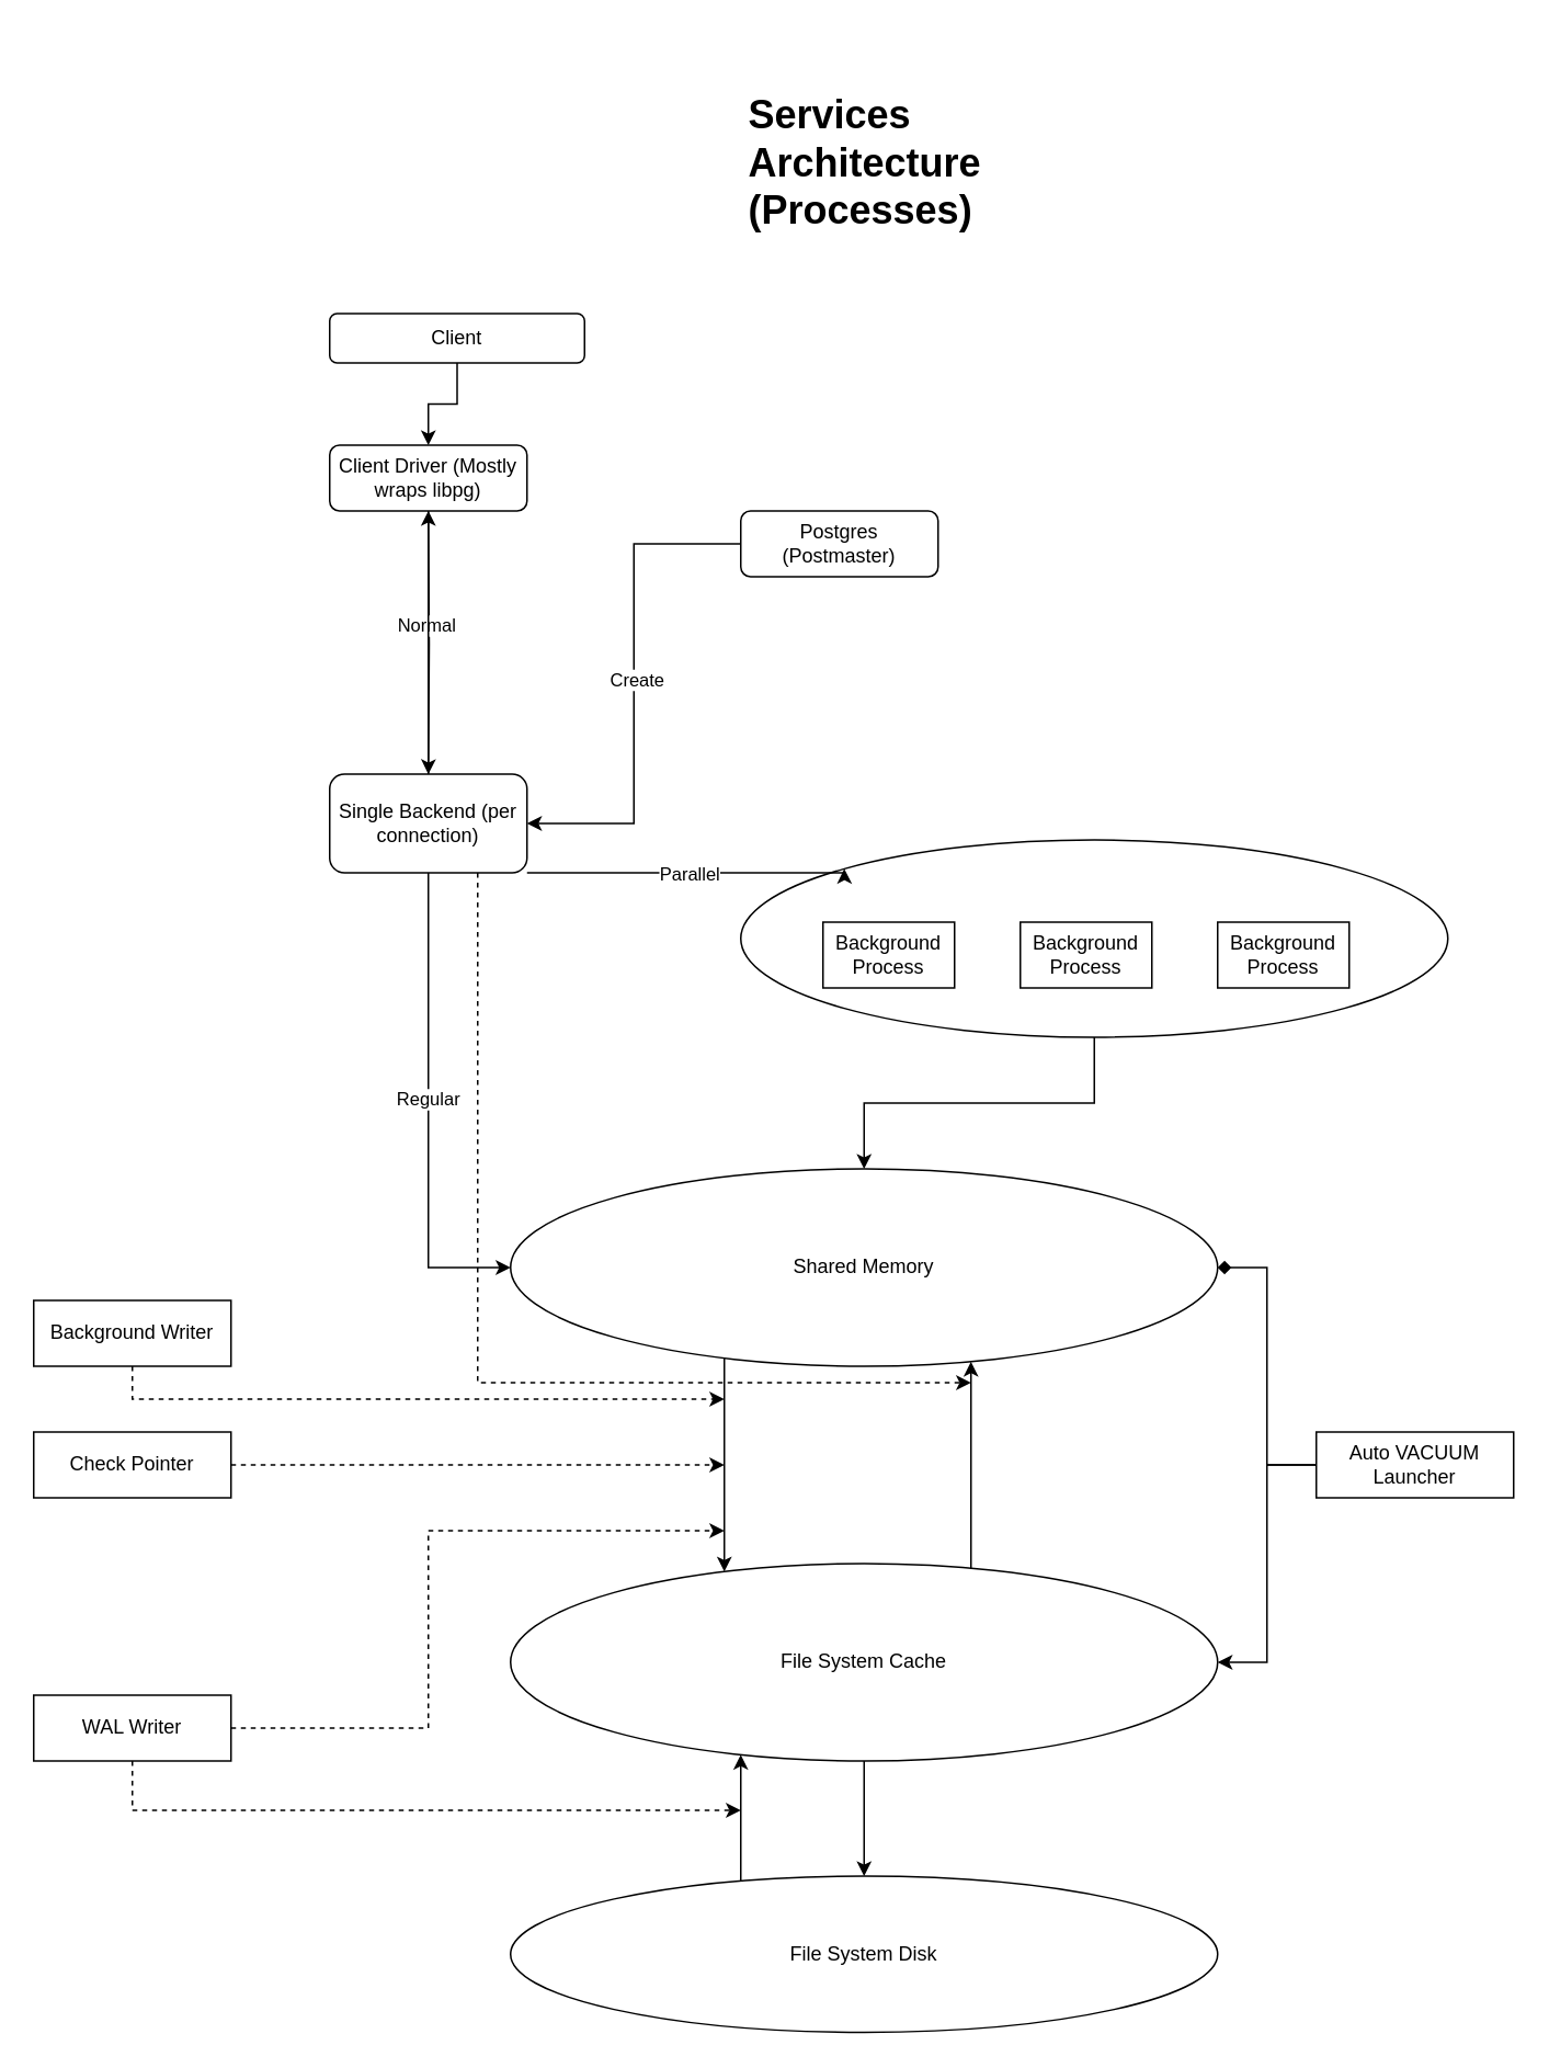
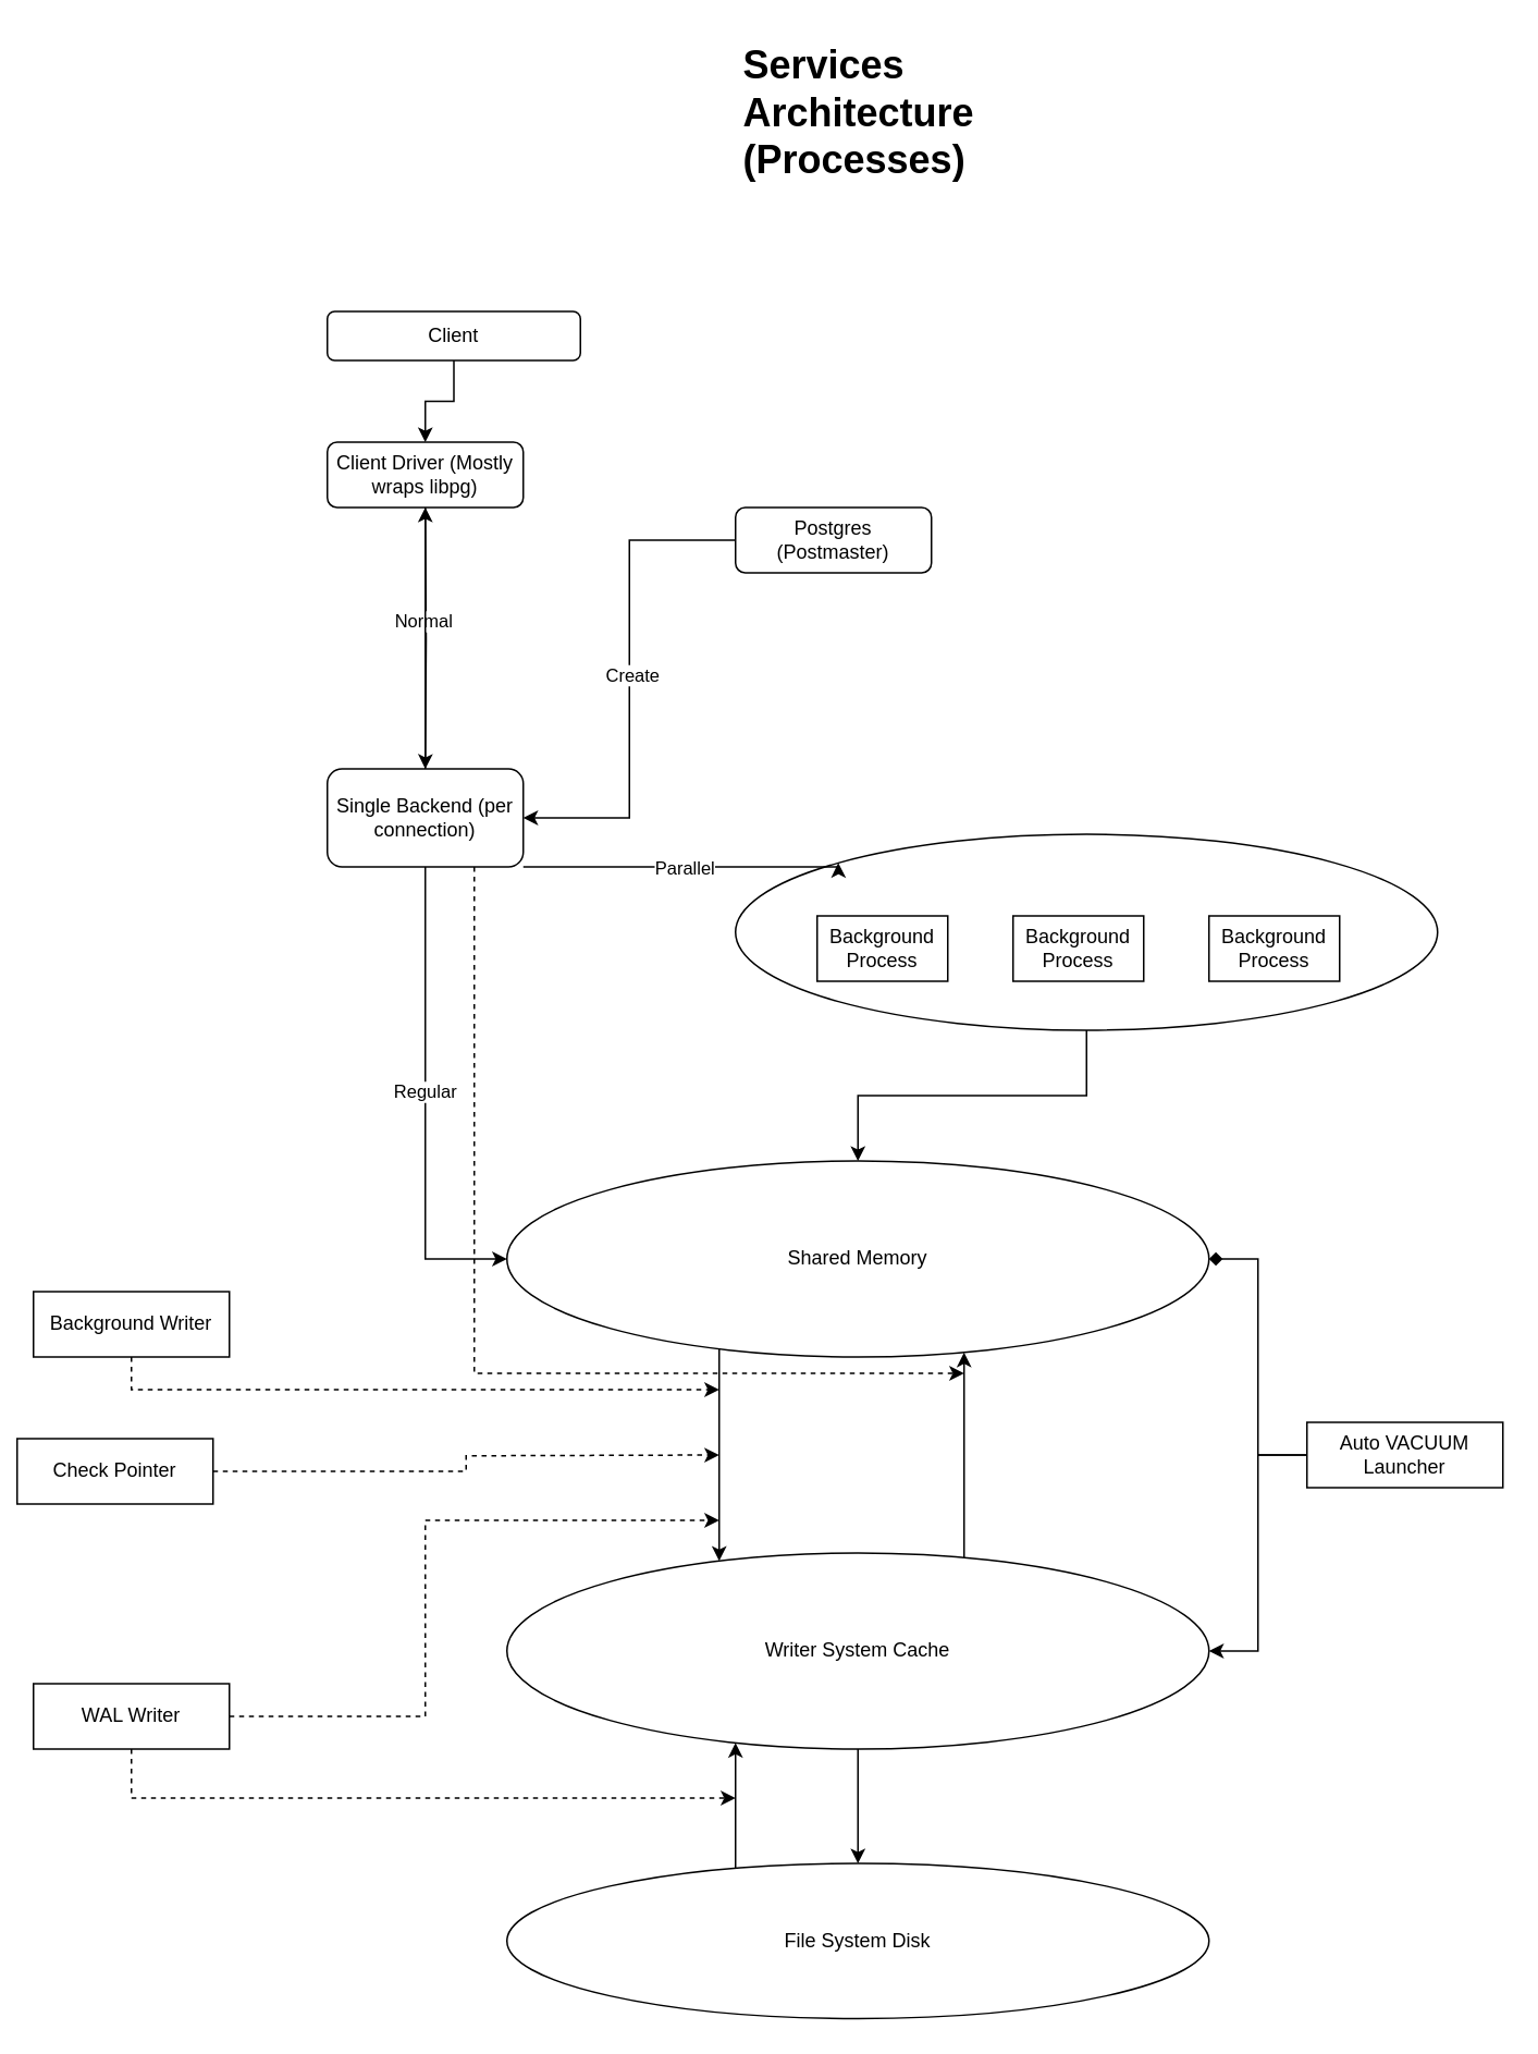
  <mxCell id="0" />
  <mxCell id="1" parent="0" />
  <mxCell id="2" value="" style="edgeStyle=orthogonalEdgeStyle;rounded=0;orthogonalLoop=1;jettySize=auto;html=1;" edge="1" parent="1" source="3" target="24"><mxGeometry relative="1" as="geometry" /></mxCell>
  <mxCell id="3" value="" style="ellipse;whiteSpace=wrap;html=1;" vertex="1" parent="1"><mxGeometry x="450" y="510" width="430" height="120" as="geometry" /></mxCell>
- <mxCell id="4" value="&lt;h1&gt;Services Architecture (Processes)&lt;/h1&gt;" style="text;html=1;strokeColor=none;fillColor=none;spacing=5;spacingTop=-20;whiteSpace=wrap;overflow=hidden;rounded=0;" vertex="1" parent="1"><mxGeometry x="450" y="50" width="190" height="120" as="geometry" /></mxCell>
+ <mxCell id="4" value="&lt;h1&gt;Services Architecture (Processes)&lt;/h1&gt;" style="text;html=1;strokeColor=none;fillColor=none;spacing=5;spacingTop=-20;whiteSpace=wrap;overflow=hidden;rounded=0;" vertex="1" parent="1"><mxGeometry x="450" y="20" width="190" height="120" as="geometry" /></mxCell>
  <mxCell id="5" value="" style="edgeStyle=orthogonalEdgeStyle;rounded=0;orthogonalLoop=1;jettySize=auto;html=1;" edge="1" parent="1" source="6" target="12"><mxGeometry relative="1" as="geometry" /></mxCell>
  <mxCell id="6" value="Client" style="rounded=1;whiteSpace=wrap;html=1;" vertex="1" parent="1"><mxGeometry x="200" y="190" width="155" height="30" as="geometry" /></mxCell>
  <mxCell id="7" style="edgeStyle=orthogonalEdgeStyle;rounded=0;orthogonalLoop=1;jettySize=auto;html=1;entryX=1;entryY=0.5;entryDx=0;entryDy=0;" edge="1" parent="1" source="9" target="19"><mxGeometry relative="1" as="geometry" /></mxCell>
  <mxCell id="8" value="Create" style="edgeLabel;html=1;align=center;verticalAlign=middle;resizable=0;points=[];" connectable="0" vertex="1" parent="7"><mxGeometry x="-0.022" y="1" relative="1" as="geometry"><mxPoint as="offset" /></mxGeometry></mxCell>
  <mxCell id="9" value="Postgres (Postmaster)" style="rounded=1;whiteSpace=wrap;html=1;" vertex="1" parent="1"><mxGeometry x="450" y="310" width="120" height="40" as="geometry" /></mxCell>
  <mxCell id="10" style="edgeStyle=orthogonalEdgeStyle;rounded=0;orthogonalLoop=1;jettySize=auto;html=1;entryX=0.5;entryY=0;entryDx=0;entryDy=0;" edge="1" parent="1" target="19"><mxGeometry relative="1" as="geometry"><mxPoint x="260" y="310" as="sourcePoint" /></mxGeometry></mxCell>
  <mxCell id="11" value="Normal" style="edgeLabel;html=1;align=center;verticalAlign=middle;resizable=0;points=[];" connectable="0" vertex="1" parent="10"><mxGeometry x="-0.135" y="-2" relative="1" as="geometry"><mxPoint as="offset" /></mxGeometry></mxCell>
  <mxCell id="12" value="Client Driver (Mostly wraps libpg)" style="rounded=1;whiteSpace=wrap;html=1;" vertex="1" parent="1"><mxGeometry x="200" y="270" width="120" height="40" as="geometry" /></mxCell>
  <mxCell id="13" style="edgeStyle=orthogonalEdgeStyle;rounded=0;orthogonalLoop=1;jettySize=auto;html=1;" edge="1" parent="1" source="19" target="12"><mxGeometry relative="1" as="geometry" /></mxCell>
  <mxCell id="14" style="edgeStyle=orthogonalEdgeStyle;rounded=0;orthogonalLoop=1;jettySize=auto;html=1;entryX=0;entryY=0.5;entryDx=0;entryDy=0;" edge="1" parent="1" source="19" target="24"><mxGeometry relative="1" as="geometry" /></mxCell>
  <mxCell id="15" value="Regular" style="edgeLabel;html=1;align=center;verticalAlign=middle;resizable=0;points=[];" connectable="0" vertex="1" parent="14"><mxGeometry x="-0.057" y="-1" relative="1" as="geometry"><mxPoint as="offset" /></mxGeometry></mxCell>
  <mxCell id="16" style="edgeStyle=orthogonalEdgeStyle;rounded=0;orthogonalLoop=1;jettySize=auto;html=1;entryX=0;entryY=0;entryDx=0;entryDy=0;" edge="1" parent="1" source="19" target="3"><mxGeometry relative="1" as="geometry"><Array as="points"><mxPoint x="260" y="530" /><mxPoint x="373" y="530" /></Array></mxGeometry></mxCell>
  <mxCell id="17" value="Parallel" style="edgeLabel;html=1;align=center;verticalAlign=middle;resizable=0;points=[];" connectable="0" vertex="1" parent="16"><mxGeometry x="0.007" relative="1" as="geometry"><mxPoint as="offset" /></mxGeometry></mxCell>
  <mxCell id="18" style="edgeStyle=orthogonalEdgeStyle;rounded=0;orthogonalLoop=1;jettySize=auto;html=1;dashed=1;" edge="1" parent="1" source="19"><mxGeometry relative="1" as="geometry"><mxPoint x="590" y="840" as="targetPoint" /><Array as="points"><mxPoint x="290" y="840" /></Array></mxGeometry></mxCell>
  <mxCell id="19" value="Single Backend (per connection)" style="rounded=1;whiteSpace=wrap;html=1;" vertex="1" parent="1"><mxGeometry x="200" y="470" width="120" height="60" as="geometry" /></mxCell>
  <mxCell id="20" value="Background Process" style="rounded=0;whiteSpace=wrap;html=1;" vertex="1" parent="1"><mxGeometry x="500" y="560" width="80" height="40" as="geometry" /></mxCell>
  <mxCell id="21" value="Background Process" style="rounded=0;whiteSpace=wrap;html=1;" vertex="1" parent="1"><mxGeometry x="620" y="560" width="80" height="40" as="geometry" /></mxCell>
  <mxCell id="22" value="Background Process" style="rounded=0;whiteSpace=wrap;html=1;" vertex="1" parent="1"><mxGeometry x="740" y="560" width="80" height="40" as="geometry" /></mxCell>
  <mxCell id="23" value="" style="edgeStyle=orthogonalEdgeStyle;rounded=0;orthogonalLoop=1;jettySize=auto;html=1;" edge="1" parent="1" source="24" target="27"><mxGeometry relative="1" as="geometry"><Array as="points"><mxPoint x="440" y="860" /><mxPoint x="440" y="860" /></Array></mxGeometry></mxCell>
  <mxCell id="24" value="Shared Memory" style="ellipse;whiteSpace=wrap;html=1;" vertex="1" parent="1"><mxGeometry x="310" y="710" width="430" height="120" as="geometry" /></mxCell>
  <mxCell id="25" value="" style="edgeStyle=orthogonalEdgeStyle;rounded=0;orthogonalLoop=1;jettySize=auto;html=1;" edge="1" parent="1" source="27" target="24"><mxGeometry relative="1" as="geometry"><Array as="points"><mxPoint x="590" y="870" /><mxPoint x="590" y="870" /></Array></mxGeometry></mxCell>
  <mxCell id="26" value="" style="edgeStyle=orthogonalEdgeStyle;rounded=0;orthogonalLoop=1;jettySize=auto;html=1;" edge="1" parent="1" source="27" target="29"><mxGeometry relative="1" as="geometry"><Array as="points"><mxPoint x="440" y="1030" /><mxPoint x="440" y="1030" /></Array></mxGeometry></mxCell>
- <mxCell id="27" value="File System Cache" style="ellipse;whiteSpace=wrap;html=1;" vertex="1" parent="1"><mxGeometry x="310" y="950" width="430" height="120" as="geometry" /></mxCell>
+ <mxCell id="27" value="Writer System Cache" style="ellipse;whiteSpace=wrap;html=1;" vertex="1" parent="1"><mxGeometry x="310" y="950" width="430" height="120" as="geometry" /></mxCell>
  <mxCell id="28" value="" style="edgeStyle=orthogonalEdgeStyle;rounded=0;orthogonalLoop=1;jettySize=auto;html=1;" edge="1" parent="1" source="29" target="27"><mxGeometry relative="1" as="geometry"><Array as="points"><mxPoint x="450" y="1120" /><mxPoint x="450" y="1120" /></Array></mxGeometry></mxCell>
  <mxCell id="29" value="File System Disk" style="ellipse;whiteSpace=wrap;html=1;" vertex="1" parent="1"><mxGeometry x="310" y="1140" width="430" height="95" as="geometry" /></mxCell>
  <mxCell id="30" style="edgeStyle=orthogonalEdgeStyle;rounded=0;orthogonalLoop=1;jettySize=auto;html=1;dashed=1;" edge="1" parent="1" source="31"><mxGeometry relative="1" as="geometry"><mxPoint x="440" y="850" as="targetPoint" /><Array as="points"><mxPoint x="80" y="850" /></Array></mxGeometry></mxCell>
  <mxCell id="31" value="Background Writer" style="rounded=0;whiteSpace=wrap;html=1;" vertex="1" parent="1"><mxGeometry x="20" y="790" width="120" height="40" as="geometry" /></mxCell>
  <mxCell id="32" style="edgeStyle=orthogonalEdgeStyle;rounded=0;orthogonalLoop=1;jettySize=auto;html=1;dashed=1;" edge="1" parent="1" source="33"><mxGeometry relative="1" as="geometry"><mxPoint x="440" y="890" as="targetPoint" /></mxGeometry></mxCell>
- <mxCell id="33" value="Check Pointer" style="rounded=0;whiteSpace=wrap;html=1;" vertex="1" parent="1"><mxGeometry x="20" y="870" width="120" height="40" as="geometry" /></mxCell>
+ <mxCell id="33" value="Check Pointer" style="rounded=0;whiteSpace=wrap;html=1;" vertex="1" parent="1"><mxGeometry x="10" y="880" width="120" height="40" as="geometry" /></mxCell>
  <mxCell id="34" style="edgeStyle=orthogonalEdgeStyle;rounded=0;orthogonalLoop=1;jettySize=auto;html=1;entryX=1;entryY=0.5;entryDx=0;entryDy=0;endArrow=diamond;" edge="1" parent="1" source="36" target="24"><mxGeometry relative="1" as="geometry" /></mxCell>
  <mxCell id="35" style="edgeStyle=orthogonalEdgeStyle;rounded=0;orthogonalLoop=1;jettySize=auto;html=1;entryX=1;entryY=0.5;entryDx=0;entryDy=0;" edge="1" parent="1" source="36" target="27"><mxGeometry relative="1" as="geometry" /></mxCell>
  <mxCell id="36" value="Auto VACUUM Launcher" style="rounded=0;whiteSpace=wrap;html=1;" vertex="1" parent="1"><mxGeometry x="800" y="870" width="120" height="40" as="geometry" /></mxCell>
  <mxCell id="37" style="edgeStyle=orthogonalEdgeStyle;rounded=0;orthogonalLoop=1;jettySize=auto;html=1;dashed=1;" edge="1" parent="1" source="39"><mxGeometry relative="1" as="geometry"><mxPoint x="440" y="930" as="targetPoint" /><Array as="points"><mxPoint x="260" y="1050" /><mxPoint x="260" y="930" /></Array></mxGeometry></mxCell>
  <mxCell id="38" style="edgeStyle=orthogonalEdgeStyle;rounded=0;orthogonalLoop=1;jettySize=auto;html=1;dashed=1;" edge="1" parent="1" source="39"><mxGeometry relative="1" as="geometry"><mxPoint x="450" y="1100" as="targetPoint" /><Array as="points"><mxPoint x="80" y="1100" /><mxPoint x="450" y="1100" /></Array></mxGeometry></mxCell>
  <mxCell id="39" value="WAL Writer" style="rounded=0;whiteSpace=wrap;html=1;" vertex="1" parent="1"><mxGeometry x="20" y="1030" width="120" height="40" as="geometry" /></mxCell>
